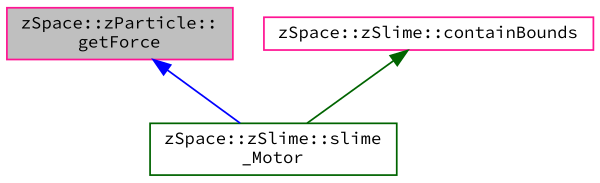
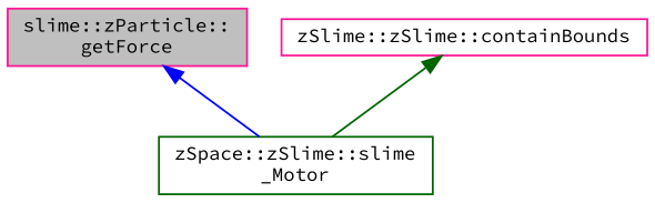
  digraph {
    fontname="Source Code Pro"
    rankdir=TB
    node [color=deeppink fillcolor=white fontname="Source Code Pro" fontsize=10 shape=record style=filled]
    edge [dir=back fontname="Source Code Pro" fontsize=10 labelfontname=Helvetica labelfontsize=10 style=solid]
-   n1 [fillcolor=grey75 fontcolor=black height=0.2 label="zSpace::zParticle::\lgetForce" width=0.4]
+   n1 [fillcolor=grey75 fontcolor=black height=0.2 label="slime::zParticle::\lgetForce" width=0.4]
    n2 [color=darkgreen height=0.2 label="zSpace::zSlime::slime\l_Motor" width=0.4]
-   n3 [height=0.2 label="zSpace::zSlime::containBounds" width=0.4]
+   n3 [height=0.2 label="zSlime::zSlime::containBounds" width=0.4]
    n1 -> n2 [color=blue]
    n3 -> n2 [color=darkgreen]
  }
